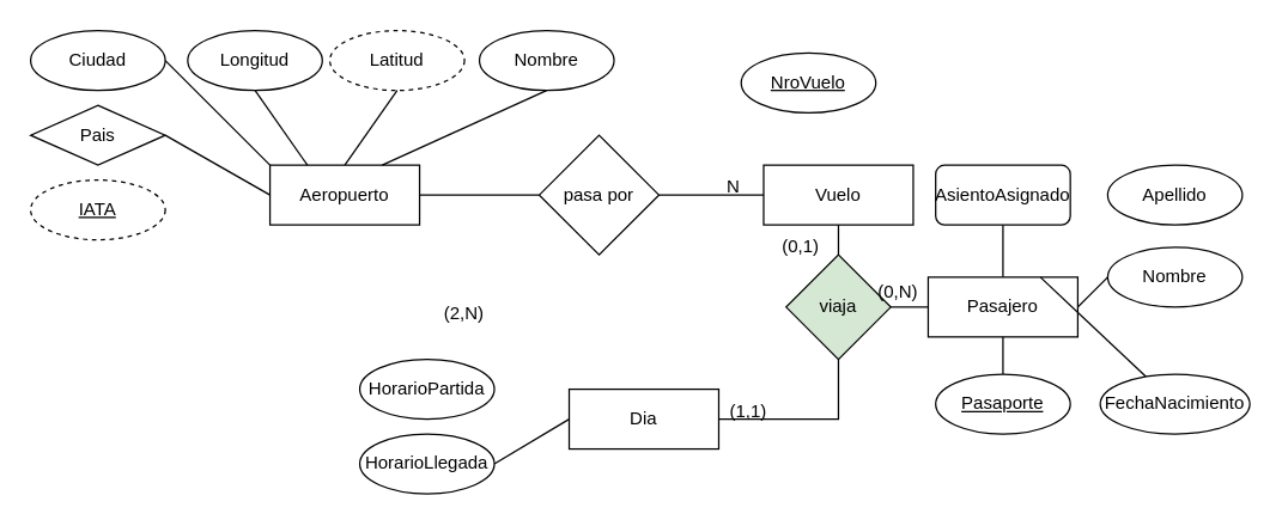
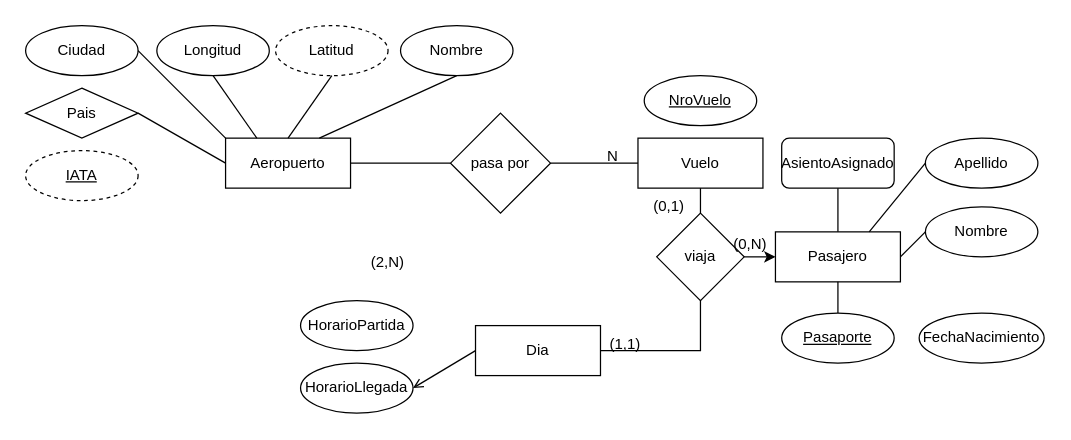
  <mxCell id="0" />
  <mxCell id="1" parent="0" />
  <mxCell id="2" value="Aeropuerto" style="rounded=0;whiteSpace=wrap;html=1;" vertex="1" parent="1"><mxGeometry x="180" y="110" width="100" height="40" as="geometry" /></mxCell>
  <mxCell id="3" value="Pasajero" style="rounded=0;whiteSpace=wrap;html=1;" vertex="1" parent="1"><mxGeometry x="620" y="185" width="100" height="40" as="geometry" /></mxCell>
  <mxCell id="4" value="Vuelo" style="rounded=0;whiteSpace=wrap;html=1;" vertex="1" parent="1"><mxGeometry x="510" y="110" width="100" height="40" as="geometry" /></mxCell>
  <mxCell id="5" value="&lt;u&gt;IATA&lt;/u&gt;" style="ellipse;whiteSpace=wrap;html=1;strokeColor=default;fontFamily=Helvetica;fontSize=12;fontColor=default;fillColor=default;dashed=1;" vertex="1" parent="1"><mxGeometry x="20" y="120" width="90" height="40" as="geometry" /></mxCell>
  <mxCell id="6" value="Nombre" style="ellipse;whiteSpace=wrap;html=1;strokeColor=default;fontFamily=Helvetica;fontSize=12;fontColor=default;fillColor=default;" vertex="1" parent="1"><mxGeometry x="320" y="20" width="90" height="40" as="geometry" /></mxCell>
  <mxCell id="7" value="Latitud" style="ellipse;whiteSpace=wrap;html=1;strokeColor=default;fontFamily=Helvetica;fontSize=12;fontColor=default;fillColor=default;dashed=1;" vertex="1" parent="1"><mxGeometry x="220" y="20" width="90" height="40" as="geometry" /></mxCell>
  <mxCell id="8" value="Longitud" style="ellipse;whiteSpace=wrap;html=1;strokeColor=default;fontFamily=Helvetica;fontSize=12;fontColor=default;fillColor=default;" vertex="1" parent="1"><mxGeometry x="125" y="20" width="90" height="40" as="geometry" /></mxCell>
  <mxCell id="9" value="Ciudad" style="ellipse;whiteSpace=wrap;html=1;strokeColor=default;fontFamily=Helvetica;fontSize=12;fontColor=default;fillColor=default;" vertex="1" parent="1"><mxGeometry x="20" y="20" width="90" height="40" as="geometry" /></mxCell>
  <mxCell id="10" value="Pais" style="rhombus;whiteSpace=wrap;html=1;strokeColor=default;fontFamily=Helvetica;fontSize=12;fontColor=default;fillColor=default;" vertex="1" parent="1"><mxGeometry x="20" y="70" width="90" height="40" as="geometry" /></mxCell>
  <mxCell id="11" value="" style="endArrow=none;html=1;rounded=0;fontFamily=Helvetica;fontSize=12;fontColor=default;entryX=0;entryY=0.5;entryDx=0;entryDy=0;exitX=1;exitY=0.5;exitDx=0;exitDy=0;" edge="1" parent="1" source="10" target="2"><mxGeometry width="50" height="50" relative="1" as="geometry"><mxPoint x="120" y="150" as="sourcePoint" /><mxPoint x="190" y="140" as="targetPoint" /></mxGeometry></mxCell>
  <mxCell id="12" value="" style="endArrow=none;html=1;rounded=0;fontFamily=Helvetica;fontSize=12;fontColor=default;entryX=1;entryY=0.5;entryDx=0;entryDy=0;exitX=0;exitY=0;exitDx=0;exitDy=0;" edge="1" parent="1" source="2" target="9"><mxGeometry width="50" height="50" relative="1" as="geometry"><mxPoint x="130" y="160" as="sourcePoint" /><mxPoint x="200" y="150" as="targetPoint" /></mxGeometry></mxCell>
  <mxCell id="13" value="" style="endArrow=none;html=1;rounded=0;fontFamily=Helvetica;fontSize=12;fontColor=default;entryX=0.25;entryY=0;entryDx=0;entryDy=0;exitX=0.5;exitY=1;exitDx=0;exitDy=0;" edge="1" parent="1" source="8" target="2"><mxGeometry width="50" height="50" relative="1" as="geometry"><mxPoint x="400" y="250" as="sourcePoint" /><mxPoint x="445" y="250" as="targetPoint" /></mxGeometry></mxCell>
  <mxCell id="14" value="" style="endArrow=none;html=1;rounded=0;fontFamily=Helvetica;fontSize=12;fontColor=default;entryX=0.5;entryY=0;entryDx=0;entryDy=0;exitX=0.5;exitY=1;exitDx=0;exitDy=0;" edge="1" parent="1" source="7" target="2"><mxGeometry width="50" height="50" relative="1" as="geometry"><mxPoint x="400" y="250" as="sourcePoint" /><mxPoint x="445" y="250" as="targetPoint" /></mxGeometry></mxCell>
  <mxCell id="15" value="" style="endArrow=none;html=1;rounded=0;fontFamily=Helvetica;fontSize=12;fontColor=default;entryX=0.75;entryY=0;entryDx=0;entryDy=0;exitX=0.5;exitY=1;exitDx=0;exitDy=0;" edge="1" parent="1" source="6" target="2"><mxGeometry width="50" height="50" relative="1" as="geometry"><mxPoint x="400" y="250" as="sourcePoint" /><mxPoint x="445" y="250" as="targetPoint" /></mxGeometry></mxCell>
- <mxCell id="16" value="&lt;u&gt;NroVuelo&lt;/u&gt;" style="ellipse;whiteSpace=wrap;html=1;strokeColor=default;fontFamily=Helvetica;fontSize=12;fontColor=default;fillColor=default;" vertex="1" parent="1"><mxGeometry x="495" y="35" width="90" height="40" as="geometry" /></mxCell>
+ <mxCell id="16" value="&lt;u&gt;NroVuelo&lt;/u&gt;" style="ellipse;whiteSpace=wrap;html=1;strokeColor=default;fontFamily=Helvetica;fontSize=12;fontColor=default;fillColor=default;" vertex="1" parent="1"><mxGeometry x="515" y="60" width="90" height="40" as="geometry" /></mxCell>
  <mxCell id="17" value="HorarioPartida" style="ellipse;whiteSpace=wrap;html=1;strokeColor=default;fontFamily=Helvetica;fontSize=12;fontColor=default;fillColor=default;" vertex="1" parent="1"><mxGeometry x="240" y="240" width="90" height="40" as="geometry" /></mxCell>
  <mxCell id="18" value="HorarioLlegada" style="ellipse;whiteSpace=wrap;html=1;strokeColor=default;fontFamily=Helvetica;fontSize=12;fontColor=default;fillColor=default;" vertex="1" parent="1"><mxGeometry x="240" y="290" width="90" height="40" as="geometry" /></mxCell>
  <mxCell id="19" value="&lt;u&gt;Pasaporte&lt;/u&gt;" style="ellipse;whiteSpace=wrap;html=1;strokeColor=default;fontFamily=Helvetica;fontSize=12;fontColor=default;fillColor=default;" vertex="1" parent="1"><mxGeometry x="625" y="250" width="90" height="40" as="geometry" /></mxCell>
  <mxCell id="20" value="Apellido" style="ellipse;whiteSpace=wrap;html=1;strokeColor=default;fontFamily=Helvetica;fontSize=12;fontColor=default;fillColor=default;" vertex="1" parent="1"><mxGeometry x="740" y="110" width="90" height="40" as="geometry" /></mxCell>
  <mxCell id="21" value="Nombre" style="ellipse;whiteSpace=wrap;html=1;strokeColor=default;fontFamily=Helvetica;fontSize=12;fontColor=default;fillColor=default;" vertex="1" parent="1"><mxGeometry x="740" y="165" width="90" height="40" as="geometry" /></mxCell>
  <mxCell id="22" value="FechaNacimiento" style="ellipse;whiteSpace=wrap;html=1;strokeColor=default;fontFamily=Helvetica;fontSize=12;fontColor=default;fillColor=default;" vertex="1" parent="1"><mxGeometry x="735" y="250" width="100" height="40" as="geometry" /></mxCell>
  <mxCell id="23" value="AsientoAsignado" style="whiteSpace=wrap;html=1;strokeColor=default;fontFamily=Helvetica;fontSize=12;fontColor=default;fillColor=default;rounded=1;" vertex="1" parent="1"><mxGeometry x="625" y="110" width="90" height="40" as="geometry" /></mxCell>
  <mxCell id="24" value="" style="endArrow=none;html=1;rounded=0;fontFamily=Helvetica;fontSize=12;fontColor=default;entryX=1;entryY=0.5;entryDx=0;entryDy=0;exitX=0;exitY=0.5;exitDx=0;exitDy=0;" edge="1" parent="1" source="4" target="41"><mxGeometry width="50" height="50" relative="1" as="geometry"><mxPoint x="440" y="250" as="sourcePoint" /><mxPoint x="430" y="130" as="targetPoint" /></mxGeometry></mxCell>
  <mxCell id="25" value="" style="endArrow=none;html=1;rounded=0;fontFamily=Helvetica;fontSize=12;fontColor=default;exitX=1;exitY=0.5;exitDx=0;exitDy=0;" edge="1" parent="1" source="2"><mxGeometry width="50" height="50" relative="1" as="geometry"><mxPoint x="440" y="250" as="sourcePoint" /><mxPoint x="360" y="130" as="targetPoint" /></mxGeometry></mxCell>
  <mxCell id="26" value="(2,N)" style="text;html=1;strokeColor=none;fillColor=none;align=center;verticalAlign=middle;whiteSpace=wrap;rounded=0;" vertex="1" parent="1"><mxGeometry x="280" y="195" width="60" height="30" as="geometry" /></mxCell>
  <mxCell id="27" value="N" style="text;html=1;strokeColor=none;fillColor=none;align=center;verticalAlign=middle;whiteSpace=wrap;rounded=0;" vertex="1" parent="1"><mxGeometry x="460" y="110" width="60" height="30" as="geometry" /></mxCell>
  <mxCell id="28" value="Dia" style="rounded=0;whiteSpace=wrap;html=1;" vertex="1" parent="1"><mxGeometry x="380" y="260" width="100" height="40" as="geometry" /></mxCell>
  <mxCell id="29" value="" style="endArrow=none;html=1;rounded=0;fontFamily=Helvetica;fontSize=12;fontColor=default;exitX=0.5;exitY=1;exitDx=0;exitDy=0;" edge="1" parent="1" source="4" target="30"><mxGeometry width="50" height="50" relative="1" as="geometry"><mxPoint x="440" y="250" as="sourcePoint" /><mxPoint x="485" y="250" as="targetPoint" /></mxGeometry></mxCell>
- <mxCell id="30" value="viaja" style="rhombus;whiteSpace=wrap;html=1;fillColor=#d5e8d4;" vertex="1" parent="1"><mxGeometry x="525" y="170" width="70" height="70" as="geometry" /></mxCell>
+ <mxCell id="30" value="viaja" style="rhombus;whiteSpace=wrap;html=1;" vertex="1" parent="1"><mxGeometry x="525" y="170" width="70" height="70" as="geometry" /></mxCell>
  <mxCell id="31" value="" style="endArrow=none;html=1;rounded=0;fontFamily=Helvetica;fontSize=12;fontColor=default;entryX=0.5;entryY=1;entryDx=0;entryDy=0;exitX=1;exitY=0.5;exitDx=0;exitDy=0;" edge="1" parent="1" source="28" target="30"><mxGeometry width="50" height="50" relative="1" as="geometry"><mxPoint x="440" y="250" as="sourcePoint" /><mxPoint x="485" y="250" as="targetPoint" /><Array as="points"><mxPoint x="560" y="280" /></Array></mxGeometry></mxCell>
  <mxCell id="32" value="(0,1)" style="text;html=1;strokeColor=none;fillColor=none;align=center;verticalAlign=middle;whiteSpace=wrap;rounded=0;" vertex="1" parent="1"><mxGeometry x="505" y="150" width="60" height="30" as="geometry" /></mxCell>
  <mxCell id="33" value="(1,1)" style="text;html=1;strokeColor=none;fillColor=none;align=center;verticalAlign=middle;whiteSpace=wrap;rounded=0;" vertex="1" parent="1"><mxGeometry x="470" y="260" width="60" height="30" as="geometry" /></mxCell>
  <mxCell id="34" value="" style="endArrow=none;html=1;rounded=0;fontFamily=Helvetica;fontSize=12;fontColor=default;entryX=0.5;entryY=1;entryDx=0;entryDy=0;exitX=0.5;exitY=0;exitDx=0;exitDy=0;" edge="1" parent="1" source="3" target="23"><mxGeometry width="50" height="50" relative="1" as="geometry"><mxPoint x="440" y="250" as="sourcePoint" /><mxPoint x="485" y="250" as="targetPoint" /></mxGeometry></mxCell>
  <mxCell id="35" value="" style="endArrow=none;html=1;rounded=0;fontFamily=Helvetica;fontSize=12;fontColor=default;entryX=0;entryY=0.5;entryDx=0;entryDy=0;exitX=1;exitY=0.5;exitDx=0;exitDy=0;" edge="1" parent="1" source="3" target="21"><mxGeometry width="50" height="50" relative="1" as="geometry"><mxPoint x="440" y="250" as="sourcePoint" /><mxPoint x="485" y="250" as="targetPoint" /></mxGeometry></mxCell>
- <mxCell id="36" value="" style="endArrow=none;html=1;rounded=0;fontFamily=Helvetica;fontSize=12;fontColor=default;exitX=0.75;exitY=0;exitDx=0;exitDy=0;" edge="1" parent="1" source="3" target="22"><mxGeometry width="50" height="50" relative="1" as="geometry"><mxPoint x="450" y="260" as="sourcePoint" /><mxPoint x="495" y="260" as="targetPoint" /></mxGeometry></mxCell>
+ <mxCell id="36" value="" style="endArrow=none;html=1;rounded=0;fontFamily=Helvetica;fontSize=12;fontColor=default;entryX=0;entryY=0.5;entryDx=0;entryDy=0;exitX=0.75;exitY=0;exitDx=0;exitDy=0;" edge="1" parent="1" source="3" target="20"><mxGeometry width="50" height="50" relative="1" as="geometry"><mxPoint x="450" y="260" as="sourcePoint" /><mxPoint x="495" y="260" as="targetPoint" /></mxGeometry></mxCell>
  <mxCell id="37" value="" style="endArrow=none;html=1;rounded=0;fontFamily=Helvetica;fontSize=12;fontColor=default;entryX=0.5;entryY=1;entryDx=0;entryDy=0;exitX=0.5;exitY=0;exitDx=0;exitDy=0;" edge="1" parent="1" source="19" target="3"><mxGeometry width="50" height="50" relative="1" as="geometry"><mxPoint x="470" y="280" as="sourcePoint" /><mxPoint x="515" y="280" as="targetPoint" /></mxGeometry></mxCell>
- <mxCell id="38" value="" style="endArrow=none;html=1;rounded=0;fontFamily=Helvetica;fontSize=12;fontColor=default;exitX=0;exitY=0.5;exitDx=0;exitDy=0;entryX=1;entryY=0.5;entryDx=0;entryDy=0;" edge="1" parent="1" source="28" target="18"><mxGeometry width="50" height="50" relative="1" as="geometry"><mxPoint x="340" y="280" as="sourcePoint" /><mxPoint x="390" y="290" as="targetPoint" /></mxGeometry></mxCell>
- <mxCell id="39" value="" style="endArrow=none;html=1;rounded=0;fontFamily=Helvetica;fontSize=12;fontColor=default;exitX=1;exitY=0.5;exitDx=0;exitDy=0;entryX=0;entryY=0.5;entryDx=0;entryDy=0;" edge="1" parent="1" source="30" target="3"><mxGeometry width="50" height="50" relative="1" as="geometry"><mxPoint x="350" y="290" as="sourcePoint" /><mxPoint x="400" y="300" as="targetPoint" /></mxGeometry></mxCell>
+ <mxCell id="38" value="" style="endArrow=open;html=1;rounded=0;fontFamily=Helvetica;fontSize=12;fontColor=default;exitX=0;exitY=0.5;exitDx=0;exitDy=0;entryX=1;entryY=0.5;entryDx=0;entryDy=0;" edge="1" parent="1" source="28" target="18"><mxGeometry width="50" height="50" relative="1" as="geometry"><mxPoint x="340" y="280" as="sourcePoint" /><mxPoint x="390" y="290" as="targetPoint" /></mxGeometry></mxCell>
+ <mxCell id="39" value="" style="endArrow=classic;html=1;rounded=0;fontFamily=Helvetica;fontSize=12;fontColor=default;exitX=1;exitY=0.5;exitDx=0;exitDy=0;entryX=0;entryY=0.5;entryDx=0;entryDy=0;" edge="1" parent="1" source="30" target="3"><mxGeometry width="50" height="50" relative="1" as="geometry"><mxPoint x="350" y="290" as="sourcePoint" /><mxPoint x="400" y="300" as="targetPoint" /></mxGeometry></mxCell>
  <mxCell id="40" value="(0,N)" style="text;html=1;strokeColor=none;fillColor=none;align=center;verticalAlign=middle;whiteSpace=wrap;rounded=0;" vertex="1" parent="1"><mxGeometry x="570" y="180" width="60" height="30" as="geometry" /></mxCell>
  <mxCell id="41" value="pasa por" style="rhombus;whiteSpace=wrap;html=1;" vertex="1" parent="1"><mxGeometry x="360" y="90" width="80" height="80" as="geometry" /></mxCell>
